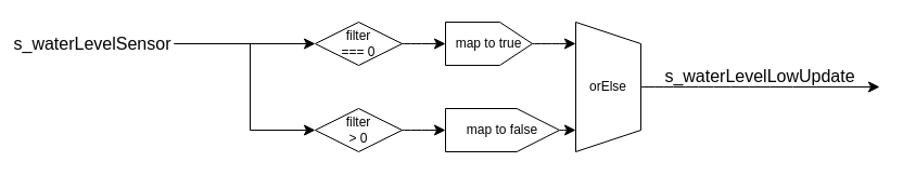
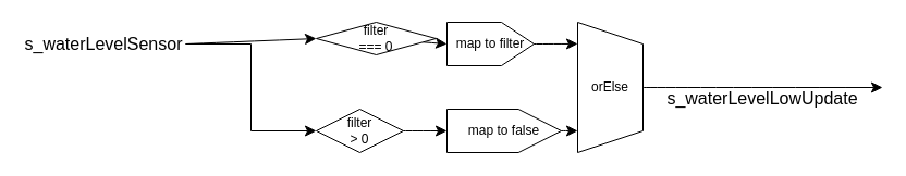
  <mxCell id="0" />
  <mxCell id="1" parent="0" />
  <mxCell id="2" style="edgeStyle=none;curved=1;rounded=0;orthogonalLoop=1;jettySize=auto;html=1;entryX=0;entryY=0.5;entryDx=0;entryDy=0;fontSize=12;startSize=8;endSize=8;exitX=1;exitY=0.5;exitDx=0;exitDy=0;" edge="1" parent="1" source="4" target="6"><mxGeometry relative="1" as="geometry" /></mxCell>
  <mxCell id="3" style="edgeStyle=none;curved=0;rounded=0;orthogonalLoop=1;jettySize=auto;html=1;entryX=0;entryY=0.5;entryDx=0;entryDy=0;fontSize=12;startSize=8;endSize=8;" edge="1" parent="1" source="4" target="8"><mxGeometry relative="1" as="geometry"><Array as="points"><mxPoint x="230" y="40" /><mxPoint x="230" y="120" /></Array></mxGeometry></mxCell>
- <mxCell id="4" value="s_waterLevelSensor" style="text;html=1;align=center;verticalAlign=middle;whiteSpace=wrap;rounded=0;fontSize=16;" vertex="1" parent="1"><mxGeometry x="10" y="30" width="150" height="20" as="geometry" /></mxCell>
+ <mxCell id="4" value="s_waterLevelSensor" style="text;html=1;align=center;verticalAlign=middle;whiteSpace=wrap;rounded=0;fontSize=16;" vertex="1" parent="1"><mxGeometry x="20" y="30" width="150" height="20" as="geometry" /></mxCell>
  <mxCell id="5" style="edgeStyle=none;curved=1;rounded=0;orthogonalLoop=1;jettySize=auto;html=1;entryX=0.5;entryY=0;entryDx=0;entryDy=0;fontSize=12;startSize=8;endSize=8;" edge="1" parent="1" source="6" target="9"><mxGeometry relative="1" as="geometry" /></mxCell>
- <mxCell id="6" value="filter&lt;div&gt;=== 0&lt;/div&gt;" style="rhombus;whiteSpace=wrap;html=1;" vertex="1" parent="1"><mxGeometry x="290" y="20" width="80" height="40" as="geometry" /></mxCell>
+ <mxCell id="6" value="filter&lt;div&gt;=== 0&lt;/div&gt;" style="rhombus;whiteSpace=wrap;html=1;" vertex="1" parent="1"><mxGeometry x="290" y="20" width="110" height="30" as="geometry" /></mxCell>
  <mxCell id="7" style="edgeStyle=none;curved=1;rounded=0;orthogonalLoop=1;jettySize=auto;html=1;entryX=0.5;entryY=0;entryDx=0;entryDy=0;fontSize=12;startSize=8;endSize=8;" edge="1" parent="1" source="8" target="10"><mxGeometry relative="1" as="geometry" /></mxCell>
  <mxCell id="8" value="filter&lt;div&gt;&amp;gt; 0&lt;/div&gt;" style="rhombus;whiteSpace=wrap;html=1;" vertex="1" parent="1"><mxGeometry x="290" y="100" width="80" height="40" as="geometry" /></mxCell>
- <mxCell id="9" value="map to true" style="shape=offPageConnector;whiteSpace=wrap;html=1;direction=north;" vertex="1" parent="1"><mxGeometry x="410" y="20" width="80" height="40" as="geometry" /></mxCell>
+ <mxCell id="9" value="map to filter" style="shape=offPageConnector;whiteSpace=wrap;html=1;direction=north;" vertex="1" parent="1"><mxGeometry x="410" y="20" width="80" height="40" as="geometry" /></mxCell>
  <mxCell id="10" value="map to false" style="shape=offPageConnector;whiteSpace=wrap;html=1;direction=north;" vertex="1" parent="1"><mxGeometry x="410" y="100" width="105" height="40" as="geometry" /></mxCell>
  <mxCell id="11" style="edgeStyle=none;curved=1;rounded=0;orthogonalLoop=1;jettySize=auto;html=1;exitX=0.5;exitY=0;exitDx=0;exitDy=0;fontSize=12;startSize=8;endSize=8;" edge="1" parent="1" source="12"><mxGeometry relative="1" as="geometry"><mxPoint x="810" y="80" as="targetPoint" /></mxGeometry></mxCell>
  <mxCell id="12" value="orElse" style="shape=trapezoid;perimeter=trapezoidPerimeter;whiteSpace=wrap;html=1;fixedSize=1;direction=south;" vertex="1" parent="1"><mxGeometry x="530" y="20" width="60" height="120" as="geometry" /></mxCell>
  <mxCell id="13" style="edgeStyle=none;curved=1;rounded=0;orthogonalLoop=1;jettySize=auto;html=1;exitX=0.5;exitY=1;exitDx=0;exitDy=0;entryX=0.166;entryY=1;entryDx=0;entryDy=0;entryPerimeter=0;fontSize=12;startSize=8;endSize=8;" edge="1" parent="1" source="9" target="12"><mxGeometry relative="1" as="geometry" /></mxCell>
  <mxCell id="14" style="edgeStyle=none;curved=1;rounded=0;orthogonalLoop=1;jettySize=auto;html=1;entryX=0.833;entryY=1;entryDx=0;entryDy=0;entryPerimeter=0;fontSize=12;startSize=8;endSize=8;" edge="1" parent="1" source="10" target="12"><mxGeometry relative="1" as="geometry" /></mxCell>
- <mxCell id="15" value="s_waterLevelLowUpdate" style="text;html=1;align=center;verticalAlign=middle;whiteSpace=wrap;rounded=0;fontSize=16;" vertex="1" parent="1"><mxGeometry x="610" y="60" width="180" height="20" as="geometry" /></mxCell>
+ <mxCell id="15" value="s_waterLevelLowUpdate" style="text;html=1;align=center;verticalAlign=middle;whiteSpace=wrap;rounded=0;fontSize=16;" vertex="1" parent="1"><mxGeometry x="610" y="80" width="180" height="20" as="geometry" /></mxCell>
